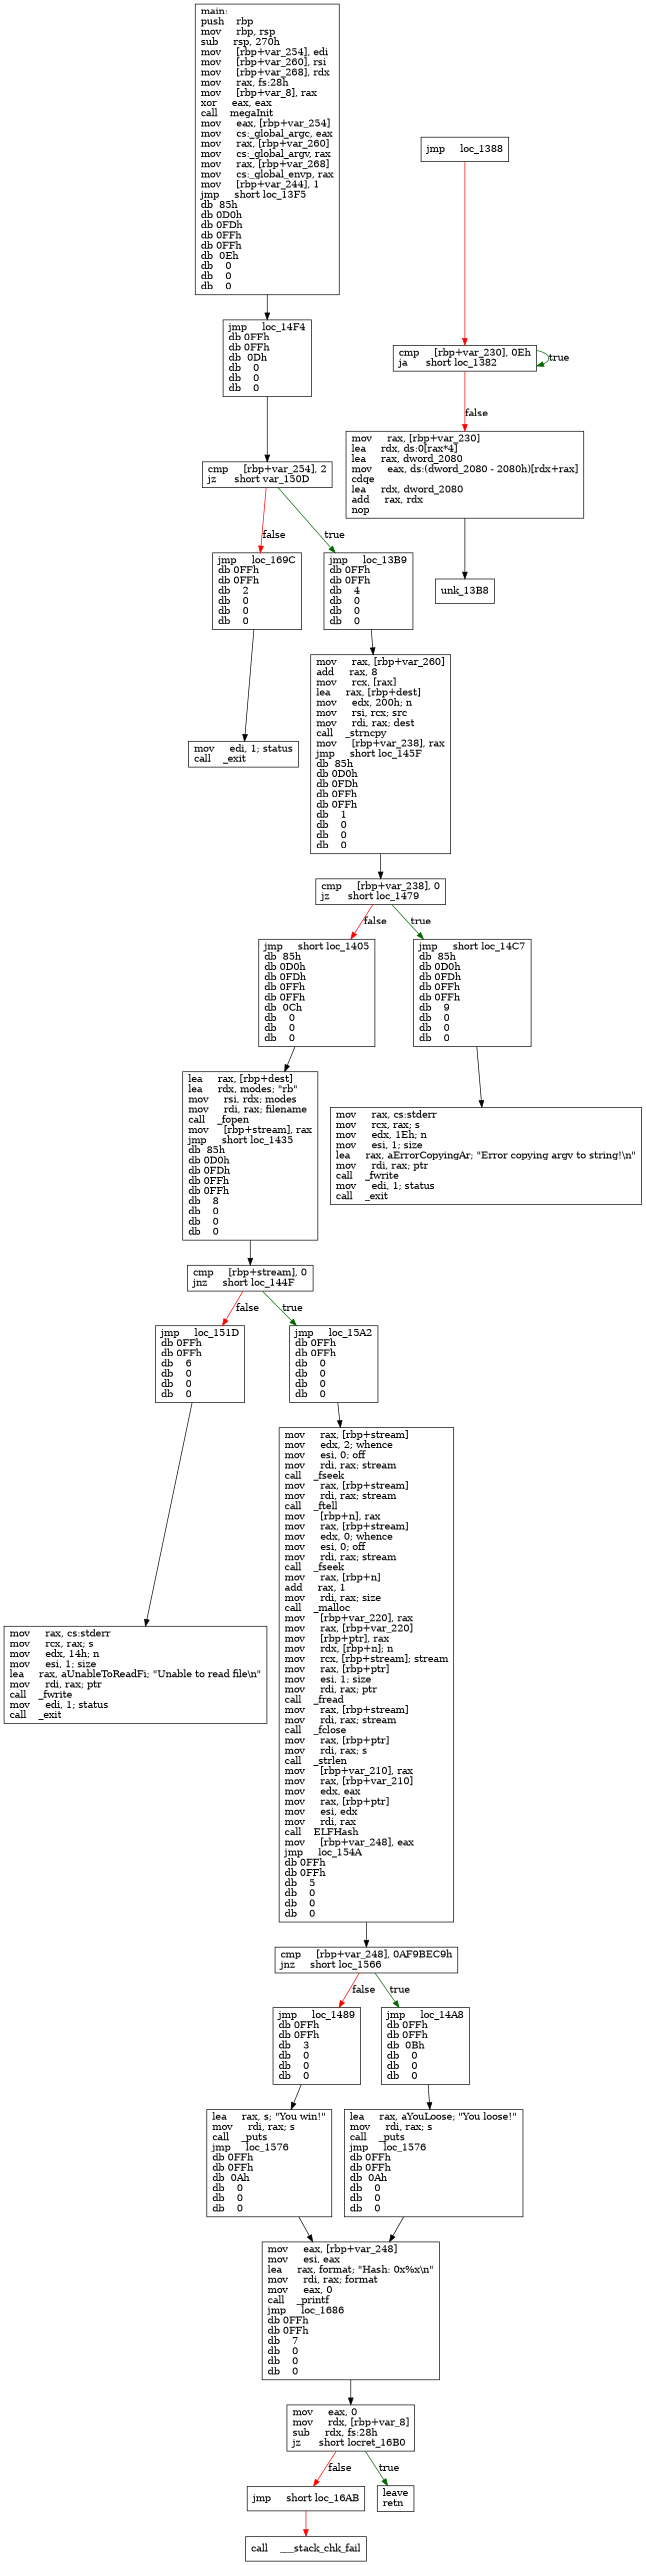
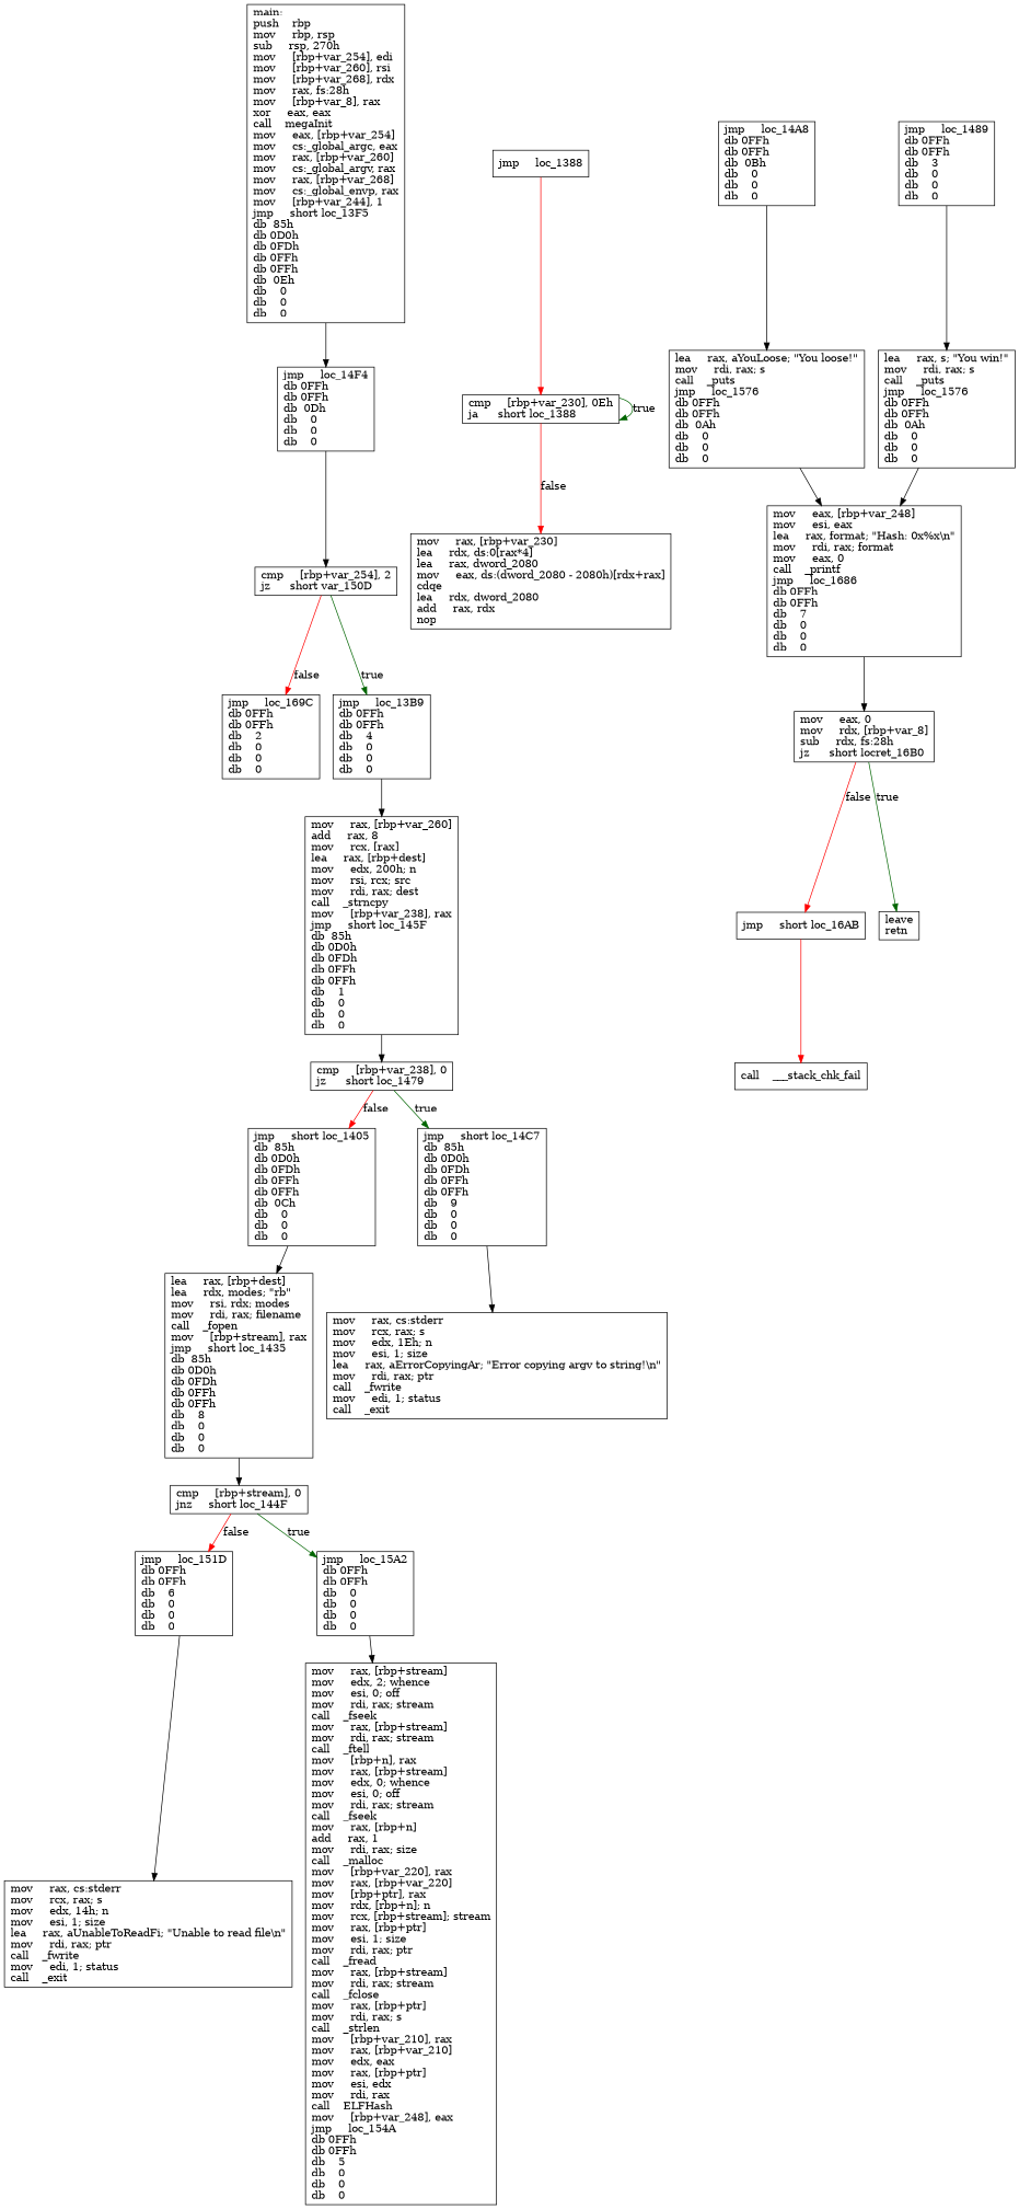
  digraph {
    node [shape=box]
    n1 [label="main:\lpush    rbp\lmov     rbp, rsp\lsub     rsp, 270h\lmov     [rbp+var_254], edi\lmov     [rbp+var_260], rsi\lmov     [rbp+var_268], rdx\lmov     rax, fs:28h\lmov     [rbp+var_8], rax\lxor     eax, eax\lcall    megaInit\lmov     eax, [rbp+var_254]\lmov     cs:_global_argc, eax\lmov     rax, [rbp+var_260]\lmov     cs:_global_argv, rax\lmov     rax, [rbp+var_268]\lmov     cs:_global_envp, rax\lmov     [rbp+var_244], 1\ljmp     short loc_13F5\ldb  85h\ldb 0D0h\ldb 0FDh\ldb 0FFh\ldb 0FFh\ldb  0Eh\ldb    0\ldb    0\ldb    0\l"]
    n2 [label="jmp     loc_14F4\ldb 0FFh\ldb 0FFh\ldb  0Dh\ldb    0\ldb    0\ldb    0\l"]
    n3 [label="cmp     [rbp+var_254], 2\ljz      short var_150D\l"]
-   n4 [label="cmp     [rbp+var_230], 0Eh\lja      short loc_1382\l"]
+   n4 [label="cmp     [rbp+var_230], 0Eh\lja      short loc_1388\l"]
    n5 [label="mov     rax, [rbp+var_230]\llea     rdx, ds:0[rax*4]\llea     rax, dword_2080\lmov     eax, ds:(dword_2080 - 2080h)[rdx+rax]\lcdqe\llea     rdx, dword_2080\ladd     rax, rdx\lnop\l"]
-   n6 [label="unk_13B8\l"]
    n7 [label="mov     rax, [rbp+var_260]\ladd     rax, 8\lmov     rcx, [rax]\llea     rax, [rbp+dest]\lmov     edx, 200h; n\lmov     rsi, rcx; src\lmov     rdi, rax; dest\lcall    _strncpy\lmov     [rbp+var_238], rax\ljmp     short loc_145F\ldb  85h\ldb 0D0h\ldb 0FDh\ldb 0FFh\ldb 0FFh\ldb    1\ldb    0\ldb    0\ldb    0\l"]
    n8 [label="cmp     [rbp+var_238], 0\ljz      short loc_1479\l"]
    n9 [label="jmp     short loc_1405\ldb  85h\ldb 0D0h\ldb 0FDh\ldb 0FFh\ldb 0FFh\ldb  0Ch\ldb    0\ldb    0\ldb    0\l"]
    n10 [label="jmp     short loc_14C7\ldb  85h\ldb 0D0h\ldb 0FDh\ldb 0FFh\ldb 0FFh\ldb    9\ldb    0\ldb    0\ldb    0\l"]
    n11 [label="jmp     loc_169C\ldb 0FFh\ldb 0FFh\ldb    2\ldb    0\ldb    0\ldb    0\l"]
    n12 [label="jmp     loc_13B9\ldb 0FFh\ldb 0FFh\ldb    4\ldb    0\ldb    0\ldb    0\l"]
    n13 [label="lea     rax, [rbp+dest]\llea     rdx, modes; \"rb\"\lmov     rsi, rdx; modes\lmov     rdi, rax; filename\lcall    _fopen\lmov     [rbp+stream], rax\ljmp     short loc_1435\ldb  85h\ldb 0D0h\ldb 0FDh\ldb 0FFh\ldb 0FFh\ldb    8\ldb    0\ldb    0\ldb    0\l"]
    n14 [label="cmp     [rbp+stream], 0\ljnz     short loc_144F\l"]
    n15 [label="jmp     loc_151D\ldb 0FFh\ldb 0FFh\ldb    6\ldb    0\ldb    0\ldb    0\l"]
    n16 [label="jmp     loc_15A2\ldb 0FFh\ldb 0FFh\ldb    0\ldb    0\ldb    0\ldb    0\l"]
    n17 [label="mov     rax, cs:stderr\lmov     rcx, rax; s\lmov     edx, 14h; n\lmov     esi, 1; size\llea     rax, aUnableToReadFi; \"Unable to read file\\n\"\lmov     rdi, rax; ptr\lcall    _fwrite\lmov     edi, 1; status\lcall    _exit\l"]
    n18 [label="mov     rax, [rbp+stream]\lmov     edx, 2; whence\lmov     esi, 0; off\lmov     rdi, rax; stream\lcall    _fseek\lmov     rax, [rbp+stream]\lmov     rdi, rax; stream\lcall    _ftell\lmov     [rbp+n], rax\lmov     rax, [rbp+stream]\lmov     edx, 0; whence\lmov     esi, 0; off\lmov     rdi, rax; stream\lcall    _fseek\lmov     rax, [rbp+n]\ladd     rax, 1\lmov     rdi, rax; size\lcall    _malloc\lmov     [rbp+var_220], rax\lmov     rax, [rbp+var_220]\lmov     [rbp+ptr], rax\lmov     rdx, [rbp+n]; n\lmov     rcx, [rbp+stream]; stream\lmov     rax, [rbp+ptr]\lmov     esi, 1; size\lmov     rdi, rax; ptr\lcall    _fread\lmov     rax, [rbp+stream]\lmov     rdi, rax; stream\lcall    _fclose\lmov     rax, [rbp+ptr]\lmov     rdi, rax; s\lcall    _strlen\lmov     [rbp+var_210], rax\lmov     rax, [rbp+var_210]\lmov     edx, eax\lmov     rax, [rbp+ptr]\lmov     esi, edx\lmov     rdi, rax\lcall    ELFHash\lmov     [rbp+var_248], eax\ljmp     loc_154A\ldb 0FFh\ldb 0FFh\ldb    5\ldb    0\ldb    0\ldb    0\l"]
-   n19 [label="cmp     [rbp+var_248], 0AF9BEC9h\ljnz     short loc_1566\l"]
    n20 [label="mov     rax, cs:stderr\lmov     rcx, rax; s\lmov     edx, 1Eh; n\lmov     esi, 1; size\llea     rax, aErrorCopyingAr; \"Error copying argv to string!\\n\"\lmov     rdi, rax; ptr\lcall    _fwrite\lmov     edi, 1; status\lcall    _exit\l"]
    n21 [label="lea     rax, s; \"You win!\"\lmov     rdi, rax; s\lcall    _puts\ljmp     loc_1576\ldb 0FFh\ldb 0FFh\ldb  0Ah\ldb    0\ldb    0\ldb    0\l"]
    n22 [label="mov     eax, [rbp+var_248]\lmov     esi, eax\llea     rax, format; \"Hash: 0x%x\\n\"\lmov     rdi, rax; format\lmov     eax, 0\lcall    _printf\ljmp     loc_1686\ldb 0FFh\ldb 0FFh\ldb    7\ldb    0\ldb    0\ldb    0\l"]
    n23 [label="mov     eax, 0\lmov     rdx, [rbp+var_8]\lsub     rdx, fs:28h\ljz      short locret_16B0\l"]
    n24 [label="lea     rax, aYouLoose; \"You loose!\"\lmov     rdi, rax; s\lcall    _puts\ljmp     loc_1576\ldb 0FFh\ldb 0FFh\ldb  0Ah\ldb    0\ldb    0\ldb    0\l"]
-   n25 [label="mov     edi, 1; status\lcall    _exit\l"]
    n26 [label="jmp     loc_1489\ldb 0FFh\ldb 0FFh\ldb    3\ldb    0\ldb    0\ldb    0\l"]
    n27 [label="jmp     loc_14A8\ldb 0FFh\ldb 0FFh\ldb  0Bh\ldb    0\ldb    0\ldb    0\l"]
    n28 [label="jmp     short loc_16AB\l"]
    n29 [label="leave\lretn\l"]
    n30 [label="call    ___stack_chk_fail\l"]
    n31 [label="jmp     loc_1388\l"]
    n1 -> n2
    n2 -> n3
    n3 -> n11 [color=red label=false]
    n3 -> n12 [color=darkgreen label=true]
    n4 -> n4 [color=darkgreen label=true]
    n4 -> n5 [color=red label=false]
-   n5 -> n6
    n7 -> n8
    n8 -> n9 [color=red label=false]
    n8 -> n10 [color=darkgreen label=true]
    n9 -> n13
    n10 -> n20
-   n11 -> n25
    n12 -> n7
    n13 -> n14
    n14 -> n15 [color=red label=false]
    n14 -> n16 [color=darkgreen label=true]
    n15 -> n17
    n16 -> n18
-   n18 -> n19
-   n19 -> n26 [color=red label=false]
-   n19 -> n27 [color=darkgreen label=true]
    n21 -> n22
    n22 -> n23
    n23 -> n28 [color=red label=false]
    n23 -> n29 [color=darkgreen label=true]
    n24 -> n22
    n26 -> n21
    n27 -> n24
    n28 -> n30 [color=red]
    n31 -> n4 [color=red]
  }
